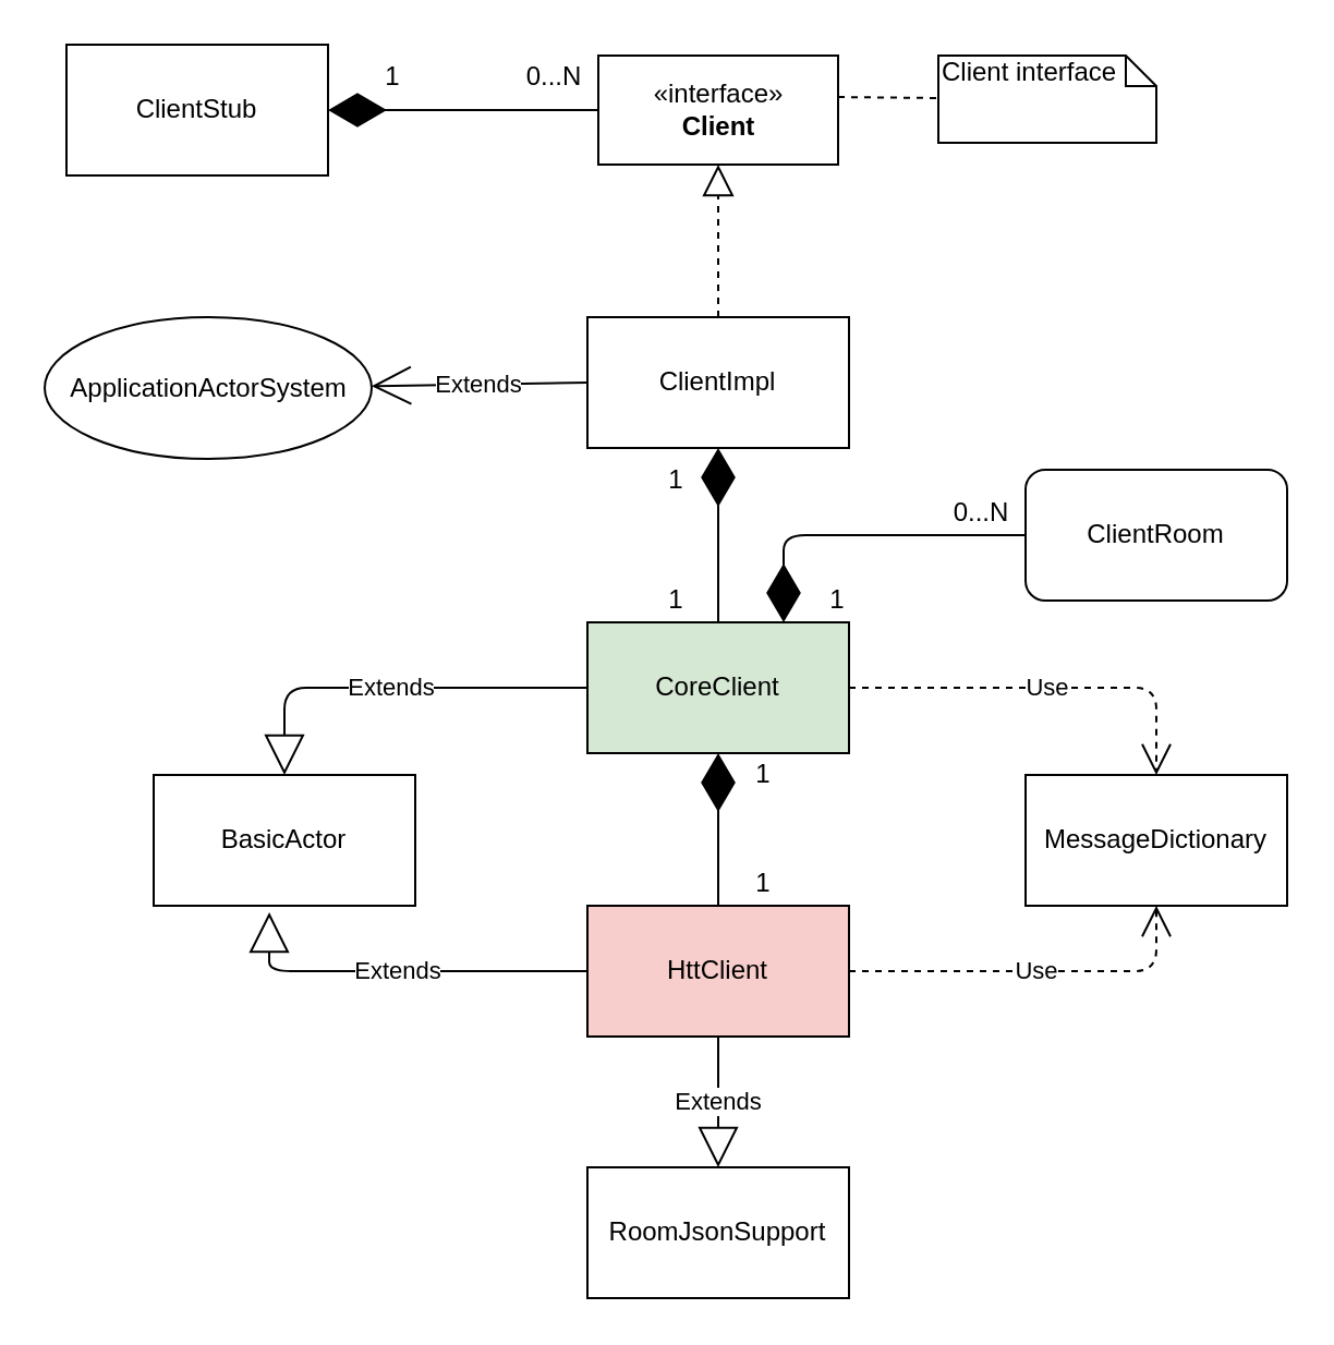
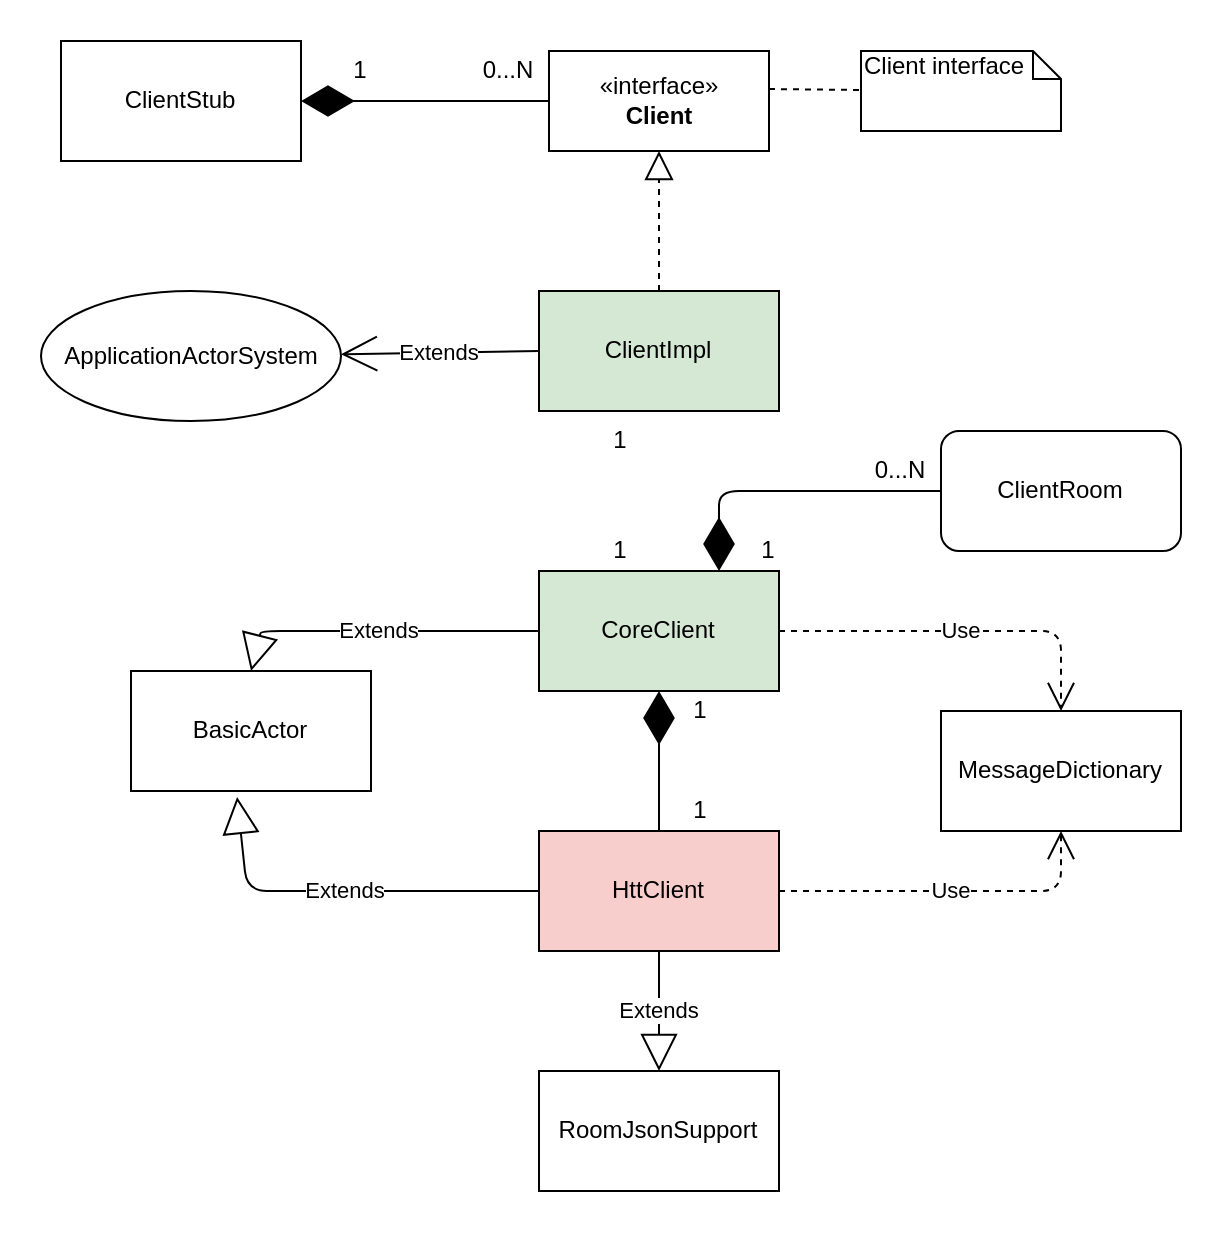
  <mxCell id="0" />
  <mxCell id="1" parent="0" />
  <mxCell id="2" value="ClientStub" style="rounded=0;whiteSpace=wrap;html=1;" vertex="1" parent="1"><mxGeometry x="30" y="20" width="120" height="60" as="geometry" /></mxCell>
- <mxCell id="3" value="ClientImpl" style="rounded=0;whiteSpace=wrap;html=1;" vertex="1" parent="1"><mxGeometry x="269" y="145" width="120" height="60" as="geometry" /></mxCell>
+ <mxCell id="3" value="ClientImpl" style="rounded=0;whiteSpace=wrap;html=1;fillColor=#d5e8d4;" vertex="1" parent="1"><mxGeometry x="269" y="145" width="120" height="60" as="geometry" /></mxCell>
  <mxCell id="4" value="MessageDictionary" style="rounded=0;whiteSpace=wrap;html=1;" vertex="1" parent="1"><mxGeometry x="470" y="355" width="120" height="60" as="geometry" /></mxCell>
  <mxCell id="5" value="CoreClient" style="rounded=0;whiteSpace=wrap;html=1;fillColor=#d5e8d4;" vertex="1" parent="1"><mxGeometry x="269" y="285" width="120" height="60" as="geometry" /></mxCell>
  <mxCell id="6" value="HttClient" style="rounded=0;whiteSpace=wrap;html=1;fillColor=#f8cecc;" vertex="1" parent="1"><mxGeometry x="269" y="415" width="120" height="60" as="geometry" /></mxCell>
- <mxCell id="7" value="BasicActor" style="rounded=0;whiteSpace=wrap;html=1;" vertex="1" parent="1"><mxGeometry x="70" y="355" width="120" height="60" as="geometry" /></mxCell>
+ <mxCell id="7" value="BasicActor" style="rounded=0;whiteSpace=wrap;html=1;" vertex="1" parent="1"><mxGeometry x="65" y="335" width="120" height="60" as="geometry" /></mxCell>
  <mxCell id="8" value="ClientRoom" style="whiteSpace=wrap;html=1;rounded=1;" vertex="1" parent="1"><mxGeometry x="470" y="215" width="120" height="60" as="geometry" /></mxCell>
  <mxCell id="9" value="RoomJsonSupport" style="rounded=0;whiteSpace=wrap;html=1;" vertex="1" parent="1"><mxGeometry x="269" y="535" width="120" height="60" as="geometry" /></mxCell>
  <mxCell id="10" value="«interface»&lt;br&gt;&lt;b&gt;Client&lt;/b&gt;" style="html=1;" vertex="1" parent="1"><mxGeometry x="274" y="25" width="110" height="50" as="geometry" /></mxCell>
  <mxCell id="11" value="" style="endArrow=diamondThin;endFill=1;endSize=24;html=1;entryX=1;entryY=0.5;entryDx=0;entryDy=0;exitX=0;exitY=0.5;exitDx=0;exitDy=0;" edge="1" parent="1" source="10" target="2"><mxGeometry width="160" relative="1" as="geometry"><mxPoint x="170" y="105" as="sourcePoint" /><mxPoint x="330" y="105" as="targetPoint" /></mxGeometry></mxCell>
  <mxCell id="12" value="" style="endArrow=block;dashed=1;endFill=0;endSize=12;html=1;exitX=0.5;exitY=0;exitDx=0;exitDy=0;entryX=0.5;entryY=1;entryDx=0;entryDy=0;" edge="1" parent="1" source="3" target="10"><mxGeometry width="160" relative="1" as="geometry"><mxPoint x="160" y="135" as="sourcePoint" /><mxPoint x="320" y="135" as="targetPoint" /></mxGeometry></mxCell>
- <mxCell id="13" value="" style="endArrow=diamondThin;endFill=1;endSize=24;html=1;exitX=0.5;exitY=0;exitDx=0;exitDy=0;" edge="1" parent="1" source="5" target="3"><mxGeometry width="160" relative="1" as="geometry"><mxPoint x="150" y="235" as="sourcePoint" /><mxPoint x="310" y="235" as="targetPoint" /></mxGeometry></mxCell>
  <mxCell id="14" value="" style="endArrow=diamondThin;endFill=1;endSize=24;html=1;exitX=0.5;exitY=0;exitDx=0;exitDy=0;entryX=0.5;entryY=1;entryDx=0;entryDy=0;" edge="1" parent="1" source="6" target="5"><mxGeometry width="160" relative="1" as="geometry"><mxPoint x="110" y="355" as="sourcePoint" /><mxPoint x="270" y="355" as="targetPoint" /></mxGeometry></mxCell>
  <mxCell id="15" value="Extends" style="endArrow=block;endSize=16;endFill=0;html=1;exitX=0;exitY=0.5;exitDx=0;exitDy=0;entryX=0.5;entryY=0;entryDx=0;entryDy=0;" edge="1" parent="1" source="5" target="7"><mxGeometry width="160" relative="1" as="geometry"><mxPoint x="80" y="255" as="sourcePoint" /><mxPoint x="110" y="315" as="targetPoint" /><Array as="points"><mxPoint x="130" y="315" /></Array></mxGeometry></mxCell>
  <mxCell id="16" value="Extends" style="endArrow=block;endSize=16;endFill=0;html=1;exitX=0;exitY=0.5;exitDx=0;exitDy=0;entryX=0.442;entryY=1.05;entryDx=0;entryDy=0;entryPerimeter=0;" edge="1" parent="1" source="6" target="7"><mxGeometry width="160" relative="1" as="geometry"><mxPoint x="50" y="455" as="sourcePoint" /><mxPoint x="210" y="455" as="targetPoint" /><Array as="points"><mxPoint x="123" y="445" /></Array></mxGeometry></mxCell>
  <mxCell id="17" value="ApplicationActorSystem" style="ellipse;html=1;" vertex="1" parent="1"><mxGeometry x="20" y="145" width="150" height="65" as="geometry" /></mxCell>
  <mxCell id="18" value="Extends" style="endArrow=open;endSize=16;endFill=0;html=1;exitX=0;exitY=0.5;exitDx=0;exitDy=0;" edge="1" parent="1" source="3" target="17"><mxGeometry width="160" relative="1" as="geometry"><mxPoint x="70" y="225" as="sourcePoint" /><mxPoint x="230" y="225" as="targetPoint" /></mxGeometry></mxCell>
  <mxCell id="19" value="Extends" style="endArrow=block;endSize=16;endFill=0;html=1;exitX=0.5;exitY=1;exitDx=0;exitDy=0;" edge="1" parent="1" source="6" target="9"><mxGeometry width="160" relative="1" as="geometry"><mxPoint x="490" y="335" as="sourcePoint" /><mxPoint x="650" y="335" as="targetPoint" /></mxGeometry></mxCell>
  <mxCell id="20" value="Use" style="endArrow=open;endSize=12;dashed=1;html=1;exitX=1;exitY=0.5;exitDx=0;exitDy=0;entryX=0.5;entryY=0;entryDx=0;entryDy=0;" edge="1" parent="1" source="5" target="4"><mxGeometry width="160" relative="1" as="geometry"><mxPoint x="420" y="305" as="sourcePoint" /><mxPoint x="580" y="305" as="targetPoint" /><Array as="points"><mxPoint x="530" y="315" /></Array></mxGeometry></mxCell>
  <mxCell id="21" value="Use" style="endArrow=open;endSize=12;dashed=1;html=1;exitX=1;exitY=0.5;exitDx=0;exitDy=0;entryX=0.5;entryY=1;entryDx=0;entryDy=0;" edge="1" parent="1" source="6" target="4"><mxGeometry width="160" relative="1" as="geometry"><mxPoint x="500" y="465" as="sourcePoint" /><mxPoint x="660" y="465" as="targetPoint" /><Array as="points"><mxPoint x="530" y="445" /></Array></mxGeometry></mxCell>
  <mxCell id="22" value="Client interface" style="shape=note;whiteSpace=wrap;html=1;size=14;verticalAlign=top;align=left;spacingTop=-6;" vertex="1" parent="1"><mxGeometry x="430" y="25" width="100" height="40" as="geometry" /></mxCell>
  <mxCell id="23" value="" style="endArrow=none;dashed=1;html=1;" edge="1" parent="1" target="22"><mxGeometry width="50" height="50" relative="1" as="geometry"><mxPoint x="384" y="44" as="sourcePoint" /><mxPoint x="500" y="55" as="targetPoint" /></mxGeometry></mxCell>
  <mxCell id="24" value="" style="endArrow=diamondThin;endFill=1;endSize=24;html=1;entryX=0.75;entryY=0;entryDx=0;entryDy=0;exitX=0;exitY=0.5;exitDx=0;exitDy=0;" edge="1" parent="1" source="8" target="5"><mxGeometry width="160" relative="1" as="geometry"><mxPoint x="440" y="165" as="sourcePoint" /><mxPoint x="600" y="165" as="targetPoint" /><Array as="points"><mxPoint x="359" y="245" /></Array></mxGeometry></mxCell>
  <mxCell id="25" value="1" style="text;html=1;strokeColor=none;fillColor=none;align=center;verticalAlign=middle;whiteSpace=wrap;rounded=0;" vertex="1" parent="1"><mxGeometry x="160" y="25" width="40" height="20" as="geometry" /></mxCell>
  <mxCell id="26" value="0...N" style="text;html=1;strokeColor=none;fillColor=none;align=center;verticalAlign=middle;whiteSpace=wrap;rounded=0;" vertex="1" parent="1"><mxGeometry x="234" y="25" width="40" height="20" as="geometry" /></mxCell>
  <mxCell id="27" value="1" style="text;html=1;strokeColor=none;fillColor=none;align=center;verticalAlign=middle;whiteSpace=wrap;rounded=0;" vertex="1" parent="1"><mxGeometry x="290" y="210" width="40" height="20" as="geometry" /></mxCell>
  <mxCell id="28" value="1" style="text;html=1;strokeColor=none;fillColor=none;align=center;verticalAlign=middle;whiteSpace=wrap;rounded=0;" vertex="1" parent="1"><mxGeometry x="290" y="265" width="40" height="20" as="geometry" /></mxCell>
  <mxCell id="29" value="0...N" style="text;html=1;strokeColor=none;fillColor=none;align=center;verticalAlign=middle;whiteSpace=wrap;rounded=0;" vertex="1" parent="1"><mxGeometry x="430" y="225" width="40" height="20" as="geometry" /></mxCell>
  <mxCell id="30" value="1" style="text;html=1;strokeColor=none;fillColor=none;align=center;verticalAlign=middle;whiteSpace=wrap;rounded=0;" vertex="1" parent="1"><mxGeometry x="364" y="265" width="40" height="20" as="geometry" /></mxCell>
  <mxCell id="31" value="1" style="text;html=1;strokeColor=none;fillColor=none;align=center;verticalAlign=middle;whiteSpace=wrap;rounded=0;" vertex="1" parent="1"><mxGeometry x="330" y="395" width="40" height="20" as="geometry" /></mxCell>
  <mxCell id="32" value="1" style="text;html=1;strokeColor=none;fillColor=none;align=center;verticalAlign=middle;whiteSpace=wrap;rounded=0;" vertex="1" parent="1"><mxGeometry x="330" y="345" width="40" height="20" as="geometry" /></mxCell>
